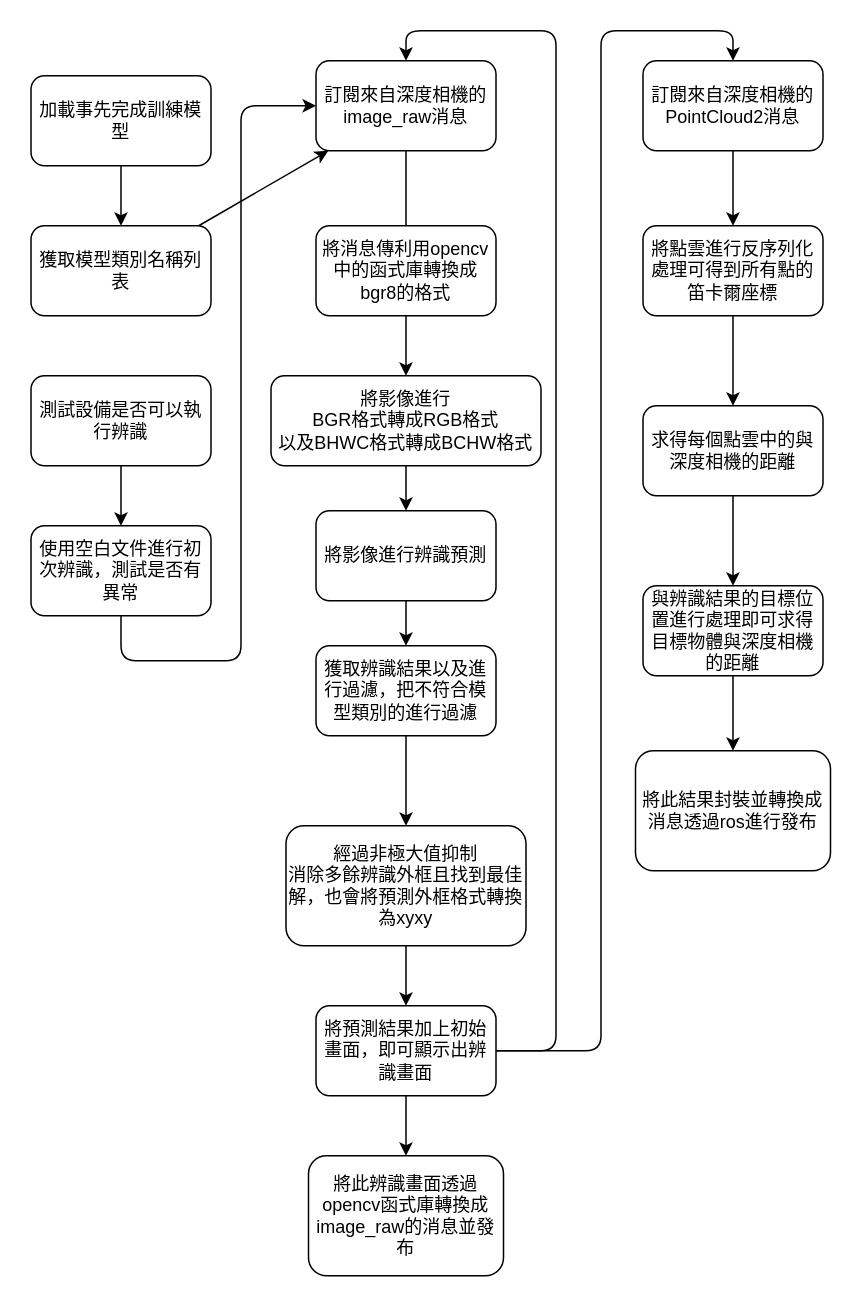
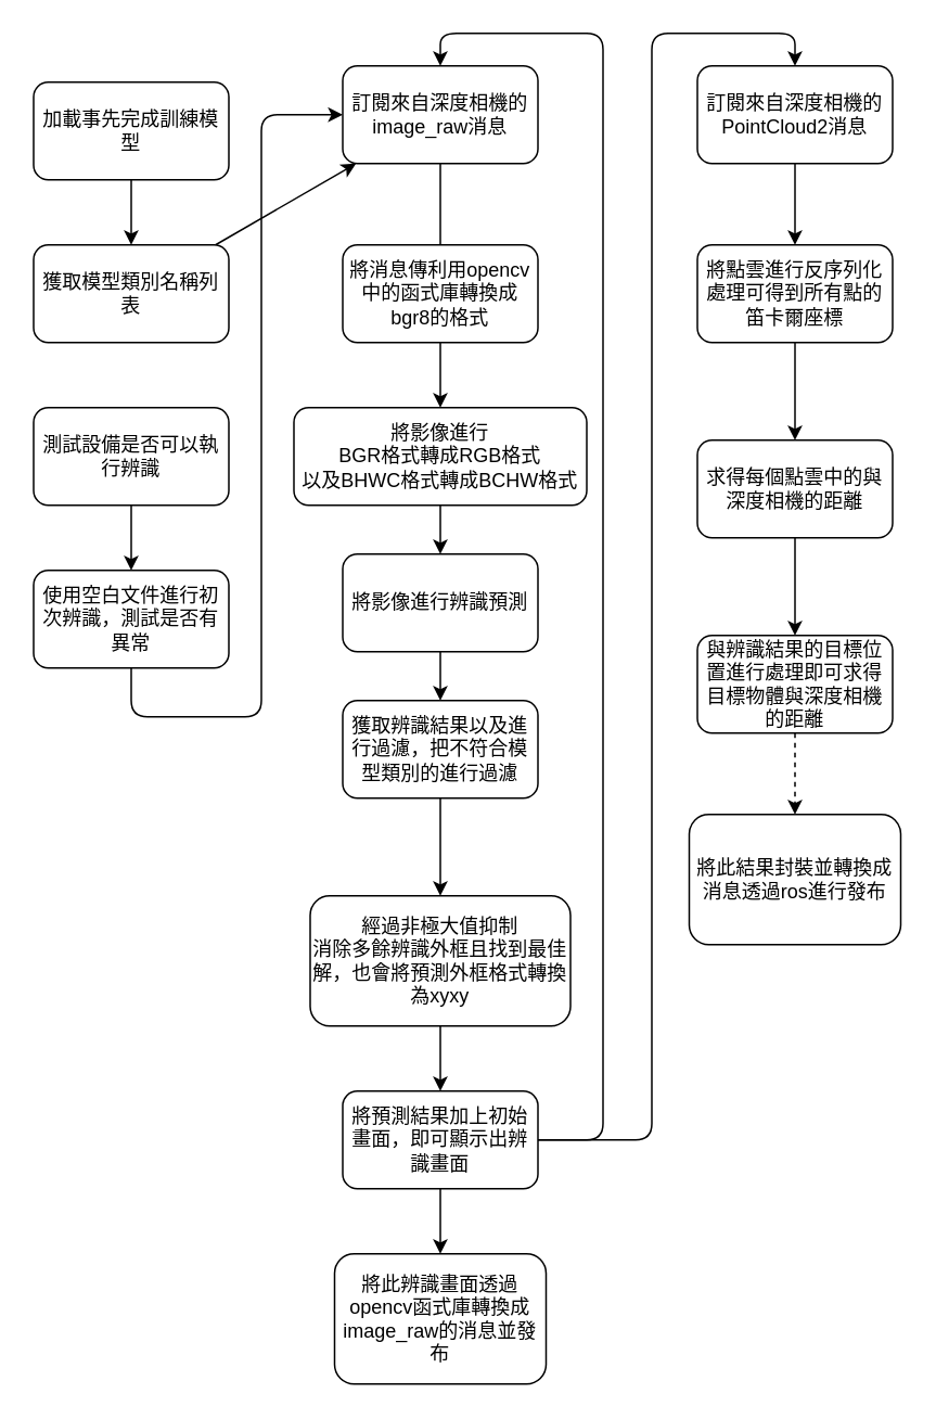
  <mxCell id="0" />
  <mxCell id="1" parent="0" />
  <mxCell id="2" style="edgeStyle=none;html=1;entryX=0.5;entryY=0;entryDx=0;entryDy=0;" parent="1" source="3" target="5" edge="1"><mxGeometry relative="1" as="geometry" /></mxCell>
  <mxCell id="3" value="加載事先完成訓練模型" style="rounded=1;whiteSpace=wrap;html=1;" parent="1" vertex="1"><mxGeometry x="20" y="50" width="120" height="60" as="geometry" /></mxCell>
  <mxCell id="4" style="edgeStyle=none;html=1;" parent="1" source="5" target="11" edge="1"><mxGeometry relative="1" as="geometry" /></mxCell>
  <mxCell id="5" value="獲取模型類別名稱列表" style="rounded=1;whiteSpace=wrap;html=1;" parent="1" vertex="1"><mxGeometry x="20" y="150" width="120" height="60" as="geometry" /></mxCell>
  <mxCell id="6" style="edgeStyle=none;html=1;" parent="1" source="7" target="9" edge="1"><mxGeometry relative="1" as="geometry" /></mxCell>
  <mxCell id="7" value="測試設備是否可以執行辨識" style="rounded=1;whiteSpace=wrap;html=1;" parent="1" vertex="1"><mxGeometry x="20" y="250" width="120" height="60" as="geometry" /></mxCell>
  <mxCell id="8" style="edgeStyle=none;html=1;" parent="1" source="9" target="11" edge="1"><mxGeometry relative="1" as="geometry"><Array as="points"><mxPoint x="80" y="440" /><mxPoint x="160" y="440" /><mxPoint x="160" y="70" /></Array></mxGeometry></mxCell>
  <mxCell id="9" value="使用空白文件進行初次辨識，測試是否有異常" style="rounded=1;whiteSpace=wrap;html=1;" parent="1" vertex="1"><mxGeometry x="20" y="350" width="120" height="60" as="geometry" /></mxCell>
  <mxCell id="10" style="edgeStyle=none;html=1;entryX=0.5;entryY=0;entryDx=0;entryDy=0;endArrow=none;" parent="1" source="11" target="13" edge="1"><mxGeometry relative="1" as="geometry" /></mxCell>
  <mxCell id="11" value="訂閱來自深度相機的image_raw消息" style="rounded=1;whiteSpace=wrap;html=1;" parent="1" vertex="1"><mxGeometry x="210" y="40" width="120" height="60" as="geometry" /></mxCell>
  <mxCell id="12" style="edgeStyle=none;html=1;" parent="1" source="13" target="15" edge="1"><mxGeometry relative="1" as="geometry" /></mxCell>
  <mxCell id="13" value="將消息傳利用opencv中的函式庫轉換成bgr8的格式" style="rounded=1;whiteSpace=wrap;html=1;" parent="1" vertex="1"><mxGeometry x="210" y="150" width="120" height="60" as="geometry" /></mxCell>
  <mxCell id="14" style="edgeStyle=none;html=1;" parent="1" source="15" target="17" edge="1"><mxGeometry relative="1" as="geometry" /></mxCell>
  <mxCell id="15" value="將影像進行&lt;br&gt;BGR格式轉成RGB格式&lt;br&gt;以及BHWC格式轉成BCHW格式" style="rounded=1;whiteSpace=wrap;html=1;" parent="1" vertex="1"><mxGeometry x="180" y="250" width="180" height="60" as="geometry" /></mxCell>
  <mxCell id="16" style="edgeStyle=none;html=1;" parent="1" source="17" target="19" edge="1"><mxGeometry relative="1" as="geometry" /></mxCell>
  <mxCell id="17" value="將影像進行辨識預測" style="rounded=1;whiteSpace=wrap;html=1;" parent="1" vertex="1"><mxGeometry x="210" y="340" width="120" height="60" as="geometry" /></mxCell>
  <mxCell id="18" style="edgeStyle=none;html=1;" parent="1" source="19" target="21" edge="1"><mxGeometry relative="1" as="geometry" /></mxCell>
  <mxCell id="19" value="獲取辨識結果以及進行過濾，把不符合模型類別的進行過濾" style="rounded=1;whiteSpace=wrap;html=1;" parent="1" vertex="1"><mxGeometry x="210" y="430" width="120" height="60" as="geometry" /></mxCell>
  <mxCell id="20" style="edgeStyle=none;html=1;" parent="1" source="21" target="25" edge="1"><mxGeometry relative="1" as="geometry" /></mxCell>
  <mxCell id="21" value="經過非極大值抑制&lt;br&gt;消除多餘辨識外框且找到最佳解，也會將預測外框格式轉換為xyxy" style="rounded=1;whiteSpace=wrap;html=1;" parent="1" vertex="1"><mxGeometry x="190" y="550" width="160" height="80" as="geometry" /></mxCell>
  <mxCell id="22" style="edgeStyle=none;html=1;entryX=0.5;entryY=0;entryDx=0;entryDy=0;" parent="1" source="25" target="26" edge="1"><mxGeometry relative="1" as="geometry" /></mxCell>
  <mxCell id="23" style="edgeStyle=none;html=1;entryX=0.5;entryY=0;entryDx=0;entryDy=0;" edge="1" parent="1" source="25" target="28"><mxGeometry relative="1" as="geometry"><mxPoint x="440" y="70" as="targetPoint" /><Array as="points"><mxPoint x="400" y="700" /><mxPoint x="400" y="70" /><mxPoint x="400" y="20" /><mxPoint x="488" y="20" /></Array></mxGeometry></mxCell>
  <mxCell id="24" style="edgeStyle=none;html=1;entryX=0.5;entryY=0;entryDx=0;entryDy=0;" edge="1" parent="1" source="25" target="11"><mxGeometry relative="1" as="geometry"><Array as="points"><mxPoint x="370" y="700" /><mxPoint x="370" y="20" /><mxPoint x="270" y="20" /></Array></mxGeometry></mxCell>
  <mxCell id="25" value="將預測結果加上初始畫面，即可顯示出辨識畫面" style="rounded=1;whiteSpace=wrap;html=1;" parent="1" vertex="1"><mxGeometry x="210" y="670" width="120" height="60" as="geometry" /></mxCell>
  <mxCell id="26" value="將此辨識畫面透過opencv函式庫轉換成image_raw的消息並發布" style="rounded=1;whiteSpace=wrap;html=1;" parent="1" vertex="1"><mxGeometry x="205" y="770" width="130" height="80" as="geometry" /></mxCell>
  <mxCell id="27" style="edgeStyle=none;html=1;entryX=0.5;entryY=0;entryDx=0;entryDy=0;" parent="1" source="28" target="30" edge="1"><mxGeometry relative="1" as="geometry" /></mxCell>
  <mxCell id="28" value="&lt;span&gt;訂閱來自深度相機的PointCloud2消息&lt;/span&gt;" style="rounded=1;whiteSpace=wrap;html=1;" parent="1" vertex="1"><mxGeometry x="428" y="40" width="120" height="60" as="geometry" /></mxCell>
  <mxCell id="29" style="edgeStyle=none;html=1;" parent="1" source="30" target="32" edge="1"><mxGeometry relative="1" as="geometry" /></mxCell>
  <mxCell id="30" value="將點雲進行反序列化處理可得到所有點的笛卡爾座標" style="rounded=1;whiteSpace=wrap;html=1;" parent="1" vertex="1"><mxGeometry x="428" y="150" width="120" height="60" as="geometry" /></mxCell>
  <mxCell id="31" style="edgeStyle=none;html=1;" parent="1" source="32" target="34" edge="1"><mxGeometry relative="1" as="geometry" /></mxCell>
  <mxCell id="32" value="求得每個點雲中的與深度相機的距離" style="rounded=1;whiteSpace=wrap;html=1;" parent="1" vertex="1"><mxGeometry x="428" y="270" width="120" height="60" as="geometry" /></mxCell>
- <mxCell id="33" style="edgeStyle=none;html=1;entryX=0.5;entryY=0;entryDx=0;entryDy=0;" parent="1" source="34" target="35" edge="1"><mxGeometry relative="1" as="geometry" /></mxCell>
+ <mxCell id="33" style="edgeStyle=none;html=1;entryX=0.5;entryY=0;entryDx=0;entryDy=0;dashed=1;" parent="1" source="34" target="35" edge="1"><mxGeometry relative="1" as="geometry" /></mxCell>
  <mxCell id="34" value="與辨識結果的目標位置進行處理即可求得目標物體與深度相機的距離" style="rounded=1;whiteSpace=wrap;html=1;" parent="1" vertex="1"><mxGeometry x="428" y="390" width="120" height="60" as="geometry" /></mxCell>
  <mxCell id="35" value="將此結果封裝並轉換成消息透過ros進行發布" style="rounded=1;whiteSpace=wrap;html=1;" parent="1" vertex="1"><mxGeometry x="423" y="500" width="130" height="80" as="geometry" /></mxCell>
